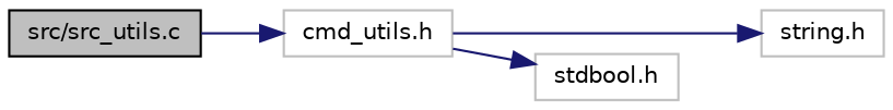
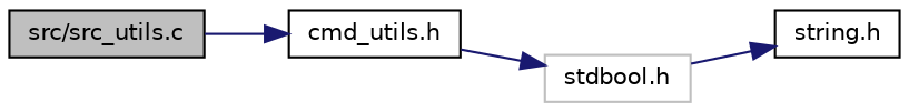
  digraph {
    rankdir=LR
    node [color=black fillcolor=white fontname=Helvetica fontsize=10 shape=record style=filled]
    edge [color=midnightblue fontname=Helvetica fontsize=10 labelfontname=Helvetica labelfontsize=10 style=solid]
    n1 [fillcolor=grey75 fontcolor=black height=0.2 label="src/src_utils.c" width=0.4]
-   n2 [color=grey75 height=0.2 label="cmd_utils.h" width=0.4]
-   n3 [color=grey75 height=0.2 label="string.h" width=0.4]
+   n2 [height=0.2 label="cmd_utils.h" width=0.4]
+   n3 [height=0.2 label="string.h" width=0.4]
    n4 [color=grey75 height=0.2 label="stdbool.h" width=0.4]
    n1 -> n2
-   n2 -> n3
+   n4 -> n3
    n2 -> n4
  }
